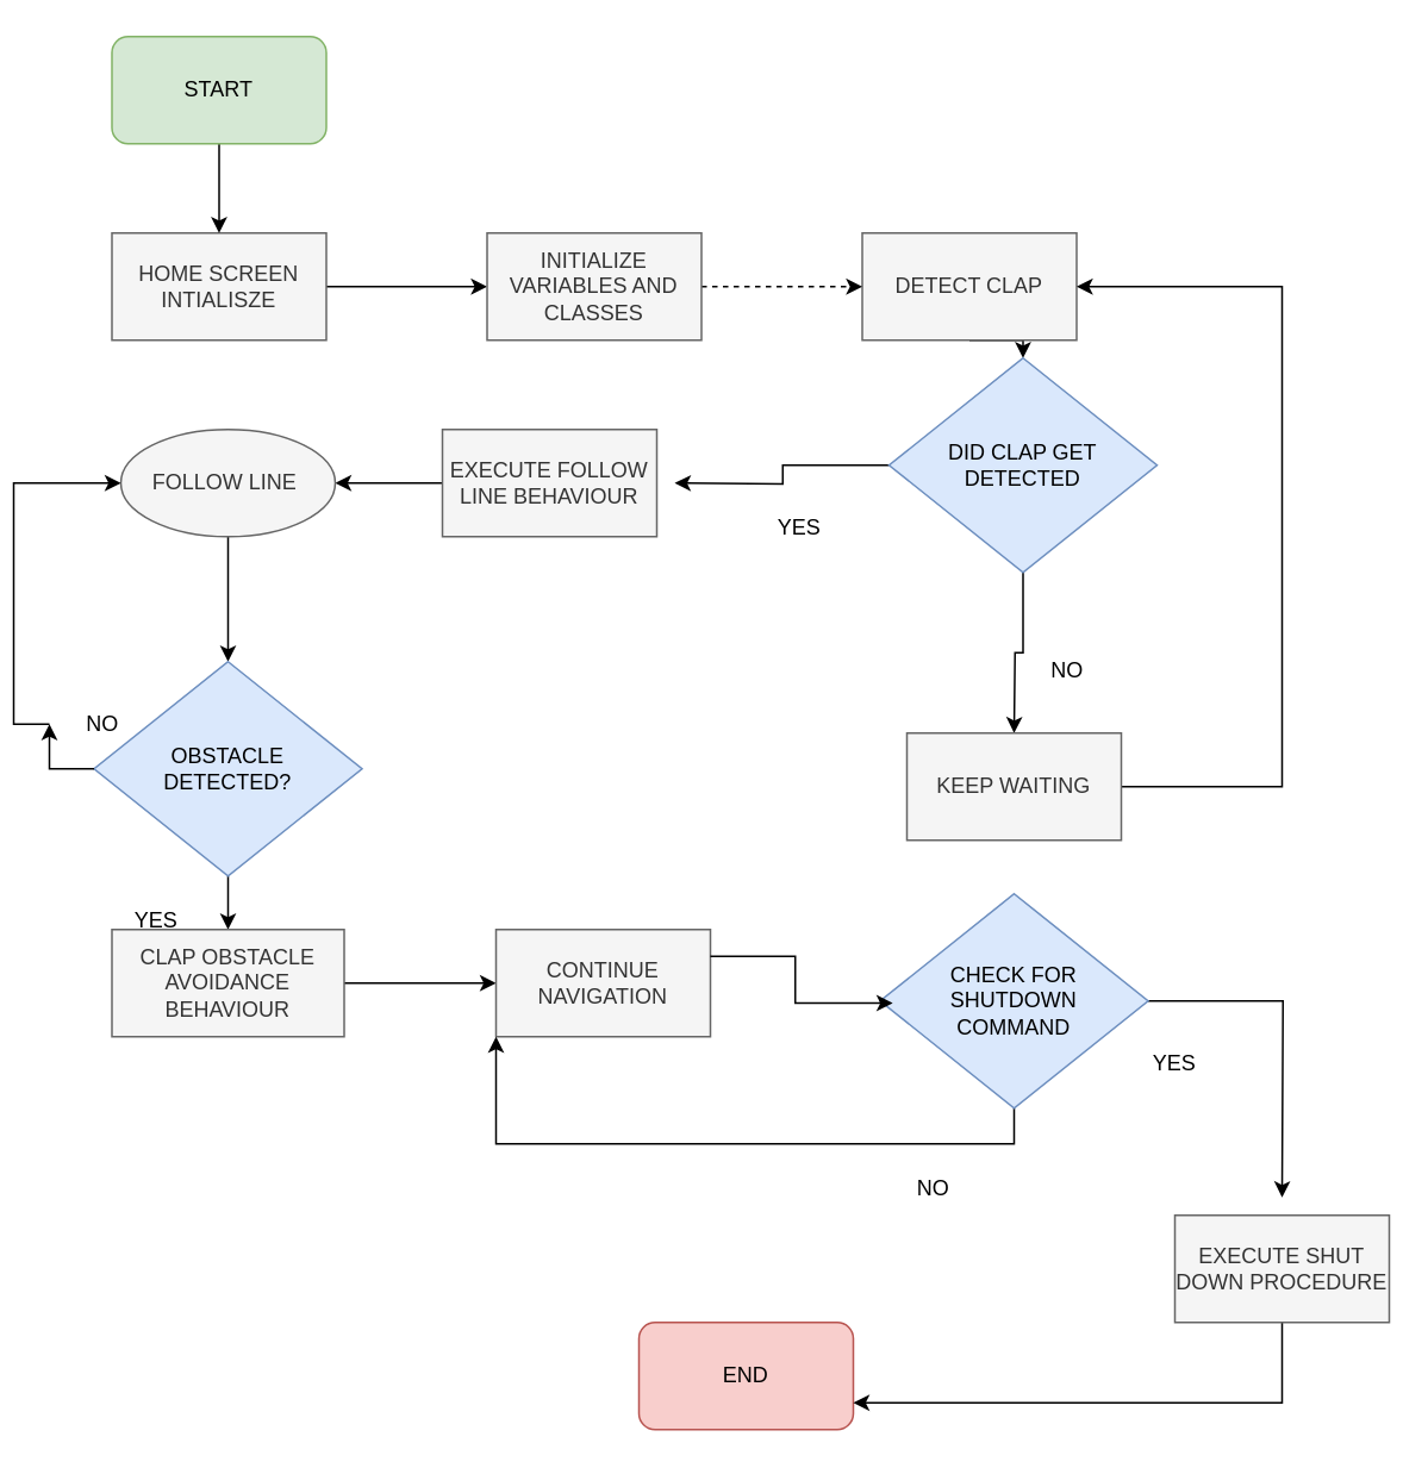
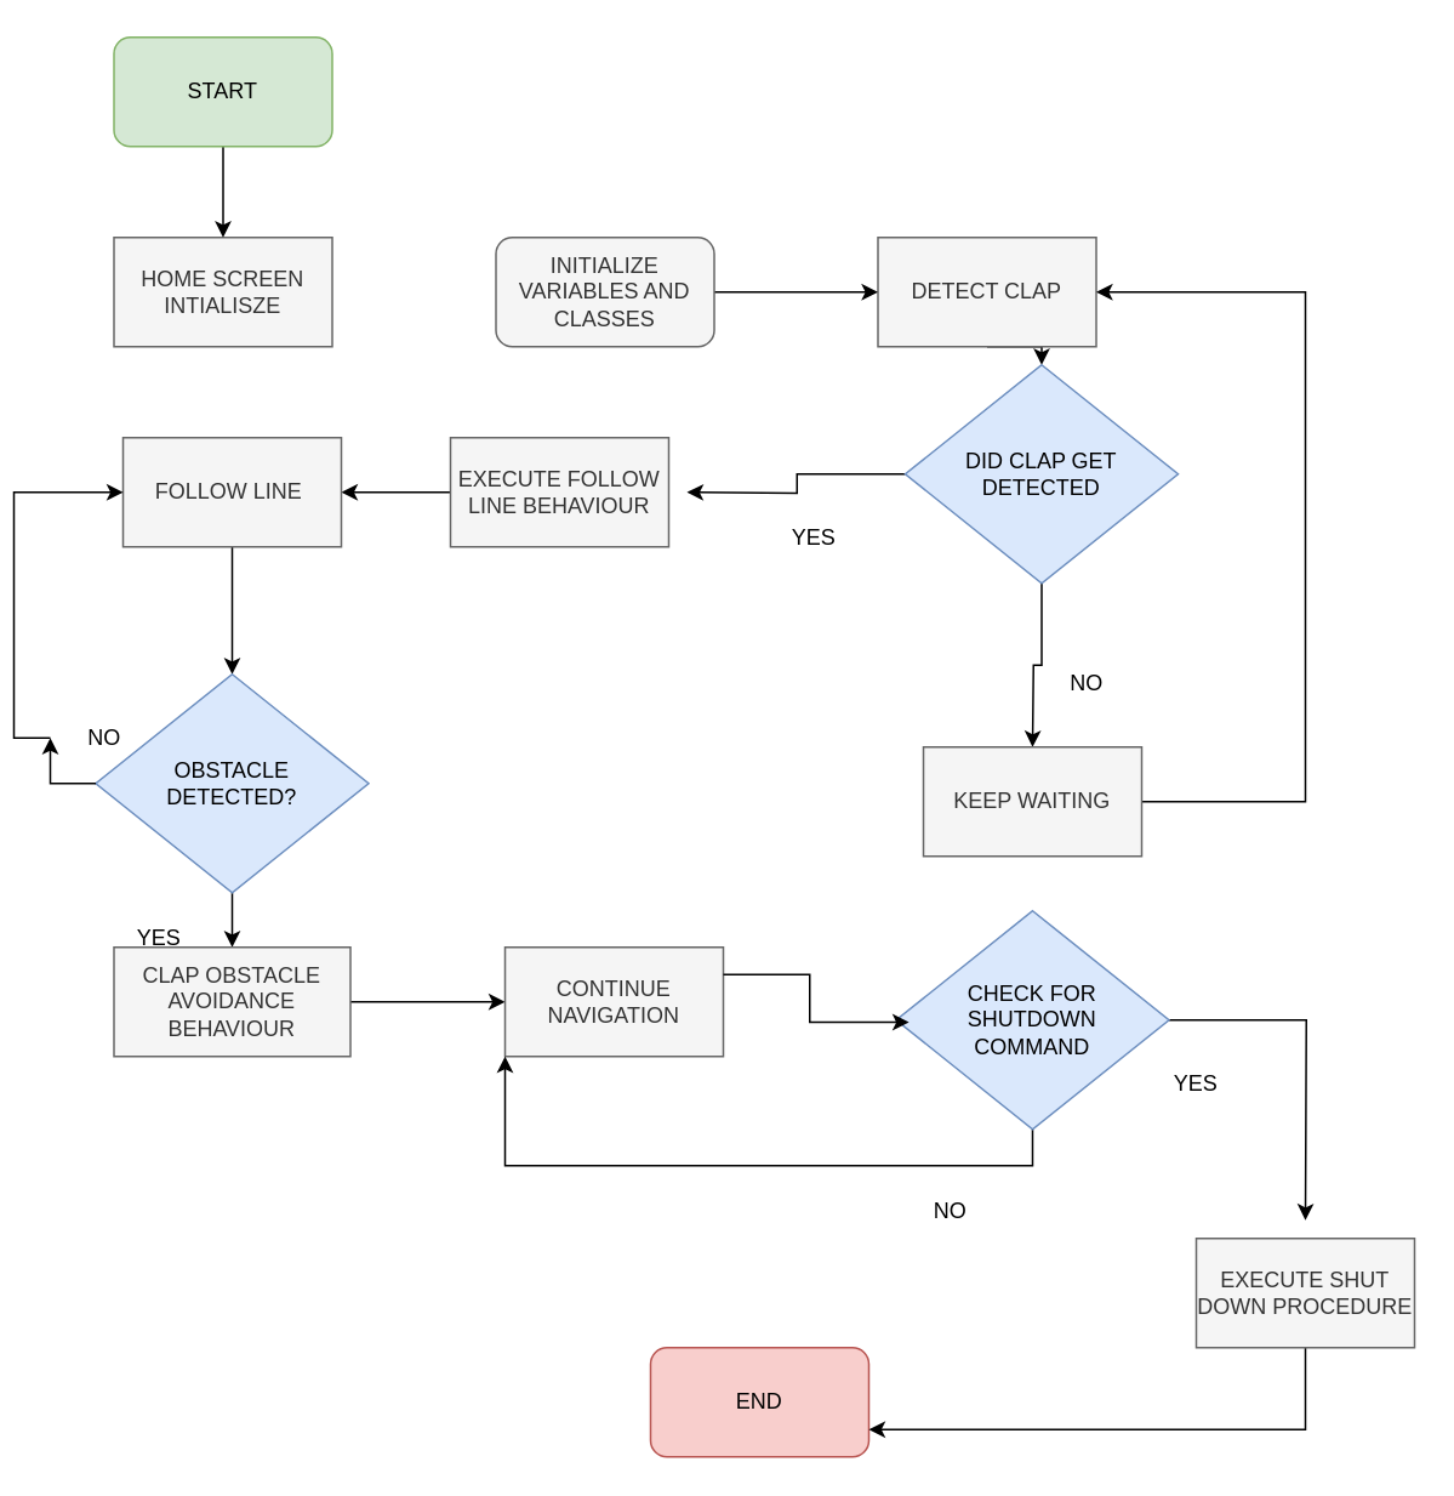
  <mxCell id="0" />
  <mxCell id="1" parent="0" />
- <mxCell id="2" style="edgeStyle=orthogonalEdgeStyle;rounded=0;orthogonalLoop=1;jettySize=auto;html=1;exitX=1;exitY=0.5;exitDx=0;exitDy=0;entryX=0;entryY=0.5;entryDx=0;entryDy=0;" edge="1" parent="1" source="3" target="7"><mxGeometry relative="1" as="geometry" /></mxCell>
  <mxCell id="3" value="HOME SCREEN INTIALISZE" style="rounded=0;whiteSpace=wrap;html=1;fillColor=#f5f5f5;fontColor=#333333;strokeColor=#666666;" vertex="1" parent="1"><mxGeometry x="55" y="130" width="120" height="60" as="geometry" /></mxCell>
  <mxCell id="4" style="edgeStyle=orthogonalEdgeStyle;rounded=0;orthogonalLoop=1;jettySize=auto;html=1;exitX=0.5;exitY=1;exitDx=0;exitDy=0;entryX=0.5;entryY=0;entryDx=0;entryDy=0;" edge="1" parent="1" source="5" target="15"><mxGeometry relative="1" as="geometry" /></mxCell>
  <mxCell id="5" value="DETECT CLAP" style="rounded=0;whiteSpace=wrap;html=1;fillColor=#f5f5f5;fontColor=#333333;strokeColor=#666666;" vertex="1" parent="1"><mxGeometry x="475" y="130" width="120" height="60" as="geometry" /></mxCell>
- <mxCell id="6" style="edgeStyle=orthogonalEdgeStyle;rounded=0;orthogonalLoop=1;jettySize=auto;html=1;exitX=1;exitY=0.5;exitDx=0;exitDy=0;dashed=1;" edge="1" parent="1" source="7" target="5"><mxGeometry relative="1" as="geometry" /></mxCell>
- <mxCell id="7" value="INITIALIZE VARIABLES AND CLASSES" style="rounded=0;whiteSpace=wrap;html=1;fillColor=#f5f5f5;fontColor=#333333;strokeColor=#666666;" vertex="1" parent="1"><mxGeometry x="265" y="130" width="120" height="60" as="geometry" /></mxCell>
+ <mxCell id="6" style="edgeStyle=orthogonalEdgeStyle;rounded=0;orthogonalLoop=1;jettySize=auto;html=1;exitX=1;exitY=0.5;exitDx=0;exitDy=0;" edge="1" parent="1" source="7" target="5"><mxGeometry relative="1" as="geometry" /></mxCell>
+ <mxCell id="7" value="INITIALIZE VARIABLES AND CLASSES" style="whiteSpace=wrap;html=1;fillColor=#f5f5f5;fontColor=#333333;strokeColor=#666666;rounded=1;" vertex="1" parent="1"><mxGeometry x="265" y="130" width="120" height="60" as="geometry" /></mxCell>
  <mxCell id="8" style="edgeStyle=orthogonalEdgeStyle;rounded=0;orthogonalLoop=1;jettySize=auto;html=1;exitX=0;exitY=0.5;exitDx=0;exitDy=0;entryX=1;entryY=0.5;entryDx=0;entryDy=0;" edge="1" parent="1" source="9" target="21"><mxGeometry relative="1" as="geometry" /></mxCell>
  <mxCell id="9" value="EXECUTE FOLLOW LINE BEHAVIOUR" style="rounded=0;whiteSpace=wrap;html=1;fillColor=#f5f5f5;fontColor=#333333;strokeColor=#666666;" vertex="1" parent="1"><mxGeometry x="240" y="240" width="120" height="60" as="geometry" /></mxCell>
  <mxCell id="10" style="edgeStyle=orthogonalEdgeStyle;rounded=0;orthogonalLoop=1;jettySize=auto;html=1;exitX=0.5;exitY=1;exitDx=0;exitDy=0;entryX=0.5;entryY=0;entryDx=0;entryDy=0;" edge="1" parent="1" source="11" target="3"><mxGeometry relative="1" as="geometry" /></mxCell>
  <mxCell id="11" value="START" style="rounded=1;whiteSpace=wrap;html=1;fillColor=#d5e8d4;strokeColor=#82b366;" vertex="1" parent="1"><mxGeometry x="55" y="20" width="120" height="60" as="geometry" /></mxCell>
  <mxCell id="12" value="END" style="rounded=1;whiteSpace=wrap;html=1;fillColor=#f8cecc;strokeColor=#b85450;" vertex="1" parent="1"><mxGeometry x="350" y="740" width="120" height="60" as="geometry" /></mxCell>
  <mxCell id="13" style="edgeStyle=orthogonalEdgeStyle;rounded=0;orthogonalLoop=1;jettySize=auto;html=1;exitX=0;exitY=0.5;exitDx=0;exitDy=0;" edge="1" parent="1" source="15"><mxGeometry relative="1" as="geometry"><mxPoint x="370" y="270" as="targetPoint" /></mxGeometry></mxCell>
  <mxCell id="14" style="edgeStyle=orthogonalEdgeStyle;rounded=0;orthogonalLoop=1;jettySize=auto;html=1;exitX=0.5;exitY=1;exitDx=0;exitDy=0;" edge="1" parent="1" source="15"><mxGeometry relative="1" as="geometry"><mxPoint x="560" y="410" as="targetPoint" /></mxGeometry></mxCell>
  <mxCell id="15" value="DID CLAP GET DETECTED" style="rhombus;whiteSpace=wrap;html=1;fillColor=#dae8fc;strokeColor=#6c8ebf;" vertex="1" parent="1"><mxGeometry x="490" y="200" width="150" height="120" as="geometry" /></mxCell>
  <mxCell id="16" value="YES" style="text;html=1;align=center;verticalAlign=middle;whiteSpace=wrap;rounded=0;" vertex="1" parent="1"><mxGeometry x="410" y="280" width="60" height="30" as="geometry" /></mxCell>
  <mxCell id="17" value="NO" style="text;html=1;align=center;verticalAlign=middle;whiteSpace=wrap;rounded=0;" vertex="1" parent="1"><mxGeometry x="560" y="360" width="60" height="30" as="geometry" /></mxCell>
  <mxCell id="18" style="edgeStyle=orthogonalEdgeStyle;rounded=0;orthogonalLoop=1;jettySize=auto;html=1;exitX=1;exitY=0.5;exitDx=0;exitDy=0;entryX=1;entryY=0.5;entryDx=0;entryDy=0;" edge="1" parent="1" source="19" target="5"><mxGeometry relative="1" as="geometry"><Array as="points"><mxPoint x="710" y="440" /><mxPoint x="710" y="160" /></Array></mxGeometry></mxCell>
  <mxCell id="19" value="KEEP WAITING" style="rounded=0;whiteSpace=wrap;html=1;fillColor=#f5f5f5;fontColor=#333333;strokeColor=#666666;" vertex="1" parent="1"><mxGeometry x="500" y="410" width="120" height="60" as="geometry" /></mxCell>
  <mxCell id="20" style="edgeStyle=orthogonalEdgeStyle;rounded=0;orthogonalLoop=1;jettySize=auto;html=1;exitX=0.5;exitY=1;exitDx=0;exitDy=0;" edge="1" parent="1" source="21" target="24"><mxGeometry relative="1" as="geometry" /></mxCell>
- <mxCell id="21" value="FOLLOW LINE&amp;nbsp;" style="ellipse;whiteSpace=wrap;html=1;fillColor=#f5f5f5;fontColor=#333333;strokeColor=#666666;" vertex="1" parent="1"><mxGeometry x="60" y="240" width="120" height="60" as="geometry" /></mxCell>
+ <mxCell id="21" value="FOLLOW LINE&amp;nbsp;" style="rounded=0;whiteSpace=wrap;html=1;fillColor=#f5f5f5;fontColor=#333333;strokeColor=#666666;" vertex="1" parent="1"><mxGeometry x="60" y="240" width="120" height="60" as="geometry" /></mxCell>
  <mxCell id="22" style="edgeStyle=orthogonalEdgeStyle;rounded=0;orthogonalLoop=1;jettySize=auto;html=1;exitX=0;exitY=0.5;exitDx=0;exitDy=0;entryX=0;entryY=0.5;entryDx=0;entryDy=0;" edge="1" parent="1" source="27" target="21"><mxGeometry relative="1" as="geometry" /></mxCell>
  <mxCell id="23" style="edgeStyle=orthogonalEdgeStyle;rounded=0;orthogonalLoop=1;jettySize=auto;html=1;exitX=0.5;exitY=1;exitDx=0;exitDy=0;entryX=0.5;entryY=0;entryDx=0;entryDy=0;" edge="1" parent="1" source="24" target="29"><mxGeometry relative="1" as="geometry" /></mxCell>
  <mxCell id="24" value="OBSTACLE &lt;br&gt;DETECTED?" style="rhombus;whiteSpace=wrap;html=1;fillColor=#dae8fc;strokeColor=#6c8ebf;" vertex="1" parent="1"><mxGeometry x="45" y="370" width="150" height="120" as="geometry" /></mxCell>
  <mxCell id="25" value="YES" style="text;html=1;align=center;verticalAlign=middle;whiteSpace=wrap;rounded=0;" vertex="1" parent="1"><mxGeometry x="50" y="500" width="60" height="30" as="geometry" /></mxCell>
  <mxCell id="26" value="" style="edgeStyle=orthogonalEdgeStyle;rounded=0;orthogonalLoop=1;jettySize=auto;html=1;exitX=0;exitY=0.5;exitDx=0;exitDy=0;entryX=0;entryY=0.5;entryDx=0;entryDy=0;" edge="1" parent="1" source="24" target="27"><mxGeometry relative="1" as="geometry"><mxPoint x="45" y="430" as="sourcePoint" /><mxPoint x="60" y="270" as="targetPoint" /></mxGeometry></mxCell>
  <mxCell id="27" value="NO" style="text;html=1;align=center;verticalAlign=middle;whiteSpace=wrap;rounded=0;" vertex="1" parent="1"><mxGeometry x="20" y="390" width="60" height="30" as="geometry" /></mxCell>
  <mxCell id="28" style="edgeStyle=orthogonalEdgeStyle;rounded=0;orthogonalLoop=1;jettySize=auto;html=1;exitX=1;exitY=0.5;exitDx=0;exitDy=0;entryX=0;entryY=0.5;entryDx=0;entryDy=0;" edge="1" parent="1" source="29" target="30"><mxGeometry relative="1" as="geometry" /></mxCell>
  <mxCell id="29" value="CLAP OBSTACLE AVOIDANCE BEHAVIOUR" style="rounded=0;whiteSpace=wrap;html=1;fillColor=#f5f5f5;fontColor=#333333;strokeColor=#666666;" vertex="1" parent="1"><mxGeometry x="55" y="520" width="130" height="60" as="geometry" /></mxCell>
  <mxCell id="30" value="CONTINUE NAVIGATION" style="rounded=0;whiteSpace=wrap;html=1;fillColor=#f5f5f5;fontColor=#333333;strokeColor=#666666;" vertex="1" parent="1"><mxGeometry x="270" y="520" width="120" height="60" as="geometry" /></mxCell>
  <mxCell id="31" style="edgeStyle=orthogonalEdgeStyle;rounded=0;orthogonalLoop=1;jettySize=auto;html=1;exitX=0.5;exitY=1;exitDx=0;exitDy=0;entryX=0;entryY=1;entryDx=0;entryDy=0;" edge="1" parent="1" source="33" target="30"><mxGeometry relative="1" as="geometry" /></mxCell>
  <mxCell id="32" style="edgeStyle=orthogonalEdgeStyle;rounded=0;orthogonalLoop=1;jettySize=auto;html=1;exitX=1;exitY=0.5;exitDx=0;exitDy=0;" edge="1" parent="1" source="33"><mxGeometry relative="1" as="geometry"><mxPoint x="710" y="670" as="targetPoint" /></mxGeometry></mxCell>
  <mxCell id="33" value="CHECK FOR &lt;br&gt;SHUTDOWN &lt;br&gt;COMMAND" style="rhombus;whiteSpace=wrap;html=1;fillColor=#dae8fc;strokeColor=#6c8ebf;" vertex="1" parent="1"><mxGeometry x="485" y="500" width="150" height="120" as="geometry" /></mxCell>
  <mxCell id="34" style="edgeStyle=orthogonalEdgeStyle;rounded=0;orthogonalLoop=1;jettySize=auto;html=1;exitX=1;exitY=0.25;exitDx=0;exitDy=0;entryX=0.047;entryY=0.51;entryDx=0;entryDy=0;entryPerimeter=0;" edge="1" parent="1" source="30" target="33"><mxGeometry relative="1" as="geometry" /></mxCell>
  <mxCell id="35" style="edgeStyle=orthogonalEdgeStyle;rounded=0;orthogonalLoop=1;jettySize=auto;html=1;exitX=0.5;exitY=1;exitDx=0;exitDy=0;entryX=1;entryY=0.75;entryDx=0;entryDy=0;" edge="1" parent="1" source="36" target="12"><mxGeometry relative="1" as="geometry" /></mxCell>
  <mxCell id="36" value="EXECUTE SHUT DOWN PROCEDURE" style="rounded=0;whiteSpace=wrap;html=1;fillColor=#f5f5f5;fontColor=#333333;strokeColor=#666666;" vertex="1" parent="1"><mxGeometry x="650" y="680" width="120" height="60" as="geometry" /></mxCell>
  <mxCell id="37" value="YES" style="text;html=1;align=center;verticalAlign=middle;whiteSpace=wrap;rounded=0;" vertex="1" parent="1"><mxGeometry x="620" y="580" width="60" height="30" as="geometry" /></mxCell>
  <mxCell id="38" value="NO" style="text;html=1;align=center;verticalAlign=middle;whiteSpace=wrap;rounded=0;" vertex="1" parent="1"><mxGeometry x="485" y="650" width="60" height="30" as="geometry" /></mxCell>
